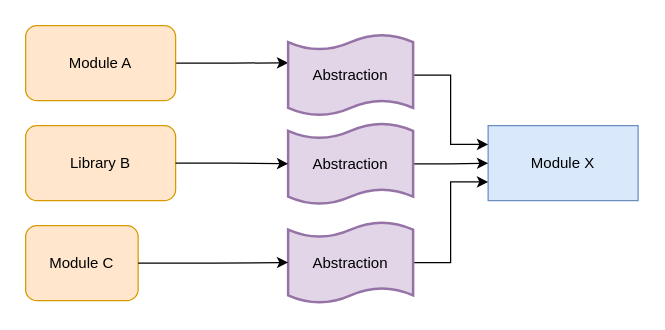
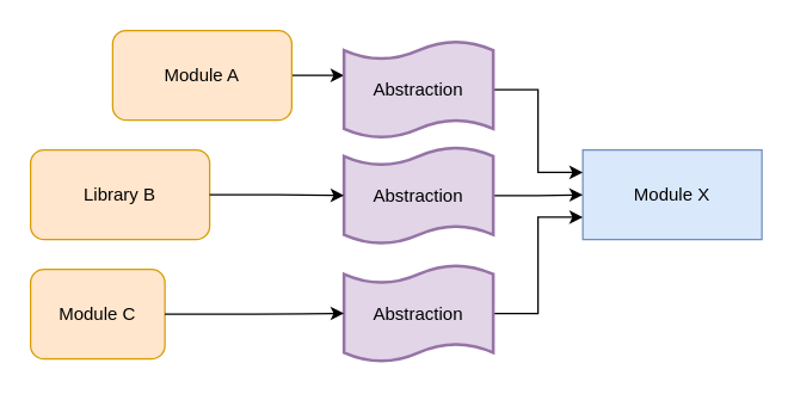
  <mxCell id="0" />
  <mxCell id="1" parent="0" />
  <mxCell id="2" style="edgeStyle=orthogonalEdgeStyle;rounded=0;orthogonalLoop=1;jettySize=auto;html=1;exitX=1;exitY=0.5;exitDx=0;exitDy=0;entryX=0;entryY=0.35;entryDx=0;entryDy=0;entryPerimeter=0;" parent="1" source="3" target="8" edge="1"><mxGeometry relative="1" as="geometry" /></mxCell>
- <mxCell id="3" value="Module A" style="rounded=1;whiteSpace=wrap;html=1;fillColor=#ffe6cc;strokeColor=#d79b00;" parent="1" vertex="1"><mxGeometry x="20" y="20" width="120" height="60" as="geometry" /></mxCell>
+ <mxCell id="3" value="Module A" style="rounded=1;whiteSpace=wrap;html=1;fillColor=#ffe6cc;strokeColor=#d79b00;" parent="1" vertex="1"><mxGeometry x="75" y="20" width="120" height="60" as="geometry" /></mxCell>
  <mxCell id="4" value="Library B" style="rounded=1;whiteSpace=wrap;html=1;fillColor=#ffe6cc;strokeColor=#d79b00;" parent="1" vertex="1"><mxGeometry x="20" y="100" width="120" height="60" as="geometry" /></mxCell>
  <mxCell id="5" value="Module C" style="rounded=1;whiteSpace=wrap;html=1;fillColor=#ffe6cc;strokeColor=#d79b00;" parent="1" vertex="1"><mxGeometry x="20" y="180" width="90" height="60" as="geometry" /></mxCell>
  <mxCell id="6" value="Module X" style="rounded=0;whiteSpace=wrap;html=1;fillColor=#dae8fc;strokeColor=#6c8ebf;" parent="1" vertex="1"><mxGeometry x="390" y="100" width="120" height="60" as="geometry" /></mxCell>
  <mxCell id="7" style="edgeStyle=orthogonalEdgeStyle;rounded=0;orthogonalLoop=1;jettySize=auto;html=1;entryX=0;entryY=0.25;entryDx=0;entryDy=0;" edge="1" parent="1" source="8" target="6"><mxGeometry relative="1" as="geometry" /></mxCell>
  <mxCell id="8" value="Abstraction" style="shape=tape;whiteSpace=wrap;html=1;strokeWidth=2;size=0.19;fillColor=#e1d5e7;strokeColor=#9673a6;" vertex="1" parent="1"><mxGeometry x="230" y="27" width="100" height="65" as="geometry" /></mxCell>
  <mxCell id="9" style="edgeStyle=orthogonalEdgeStyle;rounded=0;orthogonalLoop=1;jettySize=auto;html=1;exitX=1;exitY=0.5;exitDx=0;exitDy=0;exitPerimeter=0;entryX=0;entryY=0.5;entryDx=0;entryDy=0;" edge="1" parent="1" source="10" target="6"><mxGeometry relative="1" as="geometry" /></mxCell>
  <mxCell id="10" value="Abstraction" style="shape=tape;whiteSpace=wrap;html=1;strokeWidth=2;size=0.19;fillColor=#e1d5e7;strokeColor=#9673a6;" vertex="1" parent="1"><mxGeometry x="230" y="98" width="100" height="65" as="geometry" /></mxCell>
  <mxCell id="11" style="edgeStyle=orthogonalEdgeStyle;rounded=0;orthogonalLoop=1;jettySize=auto;html=1;exitX=1;exitY=0.5;exitDx=0;exitDy=0;exitPerimeter=0;entryX=0;entryY=0.75;entryDx=0;entryDy=0;" edge="1" parent="1" source="12" target="6"><mxGeometry relative="1" as="geometry" /></mxCell>
  <mxCell id="12" value="Abstraction" style="shape=tape;whiteSpace=wrap;html=1;strokeWidth=2;size=0.19;fillColor=#e1d5e7;strokeColor=#9673a6;" vertex="1" parent="1"><mxGeometry x="230" y="177" width="100" height="65" as="geometry" /></mxCell>
  <mxCell id="13" style="edgeStyle=orthogonalEdgeStyle;rounded=0;orthogonalLoop=1;jettySize=auto;html=1;exitX=1;exitY=0.5;exitDx=0;exitDy=0;entryX=0;entryY=0.5;entryDx=0;entryDy=0;entryPerimeter=0;" edge="1" parent="1" source="4" target="10"><mxGeometry relative="1" as="geometry" /></mxCell>
  <mxCell id="14" style="edgeStyle=orthogonalEdgeStyle;rounded=0;orthogonalLoop=1;jettySize=auto;html=1;exitX=1;exitY=0.5;exitDx=0;exitDy=0;entryX=0;entryY=0.5;entryDx=0;entryDy=0;entryPerimeter=0;" edge="1" parent="1" source="5" target="12"><mxGeometry relative="1" as="geometry" /></mxCell>
